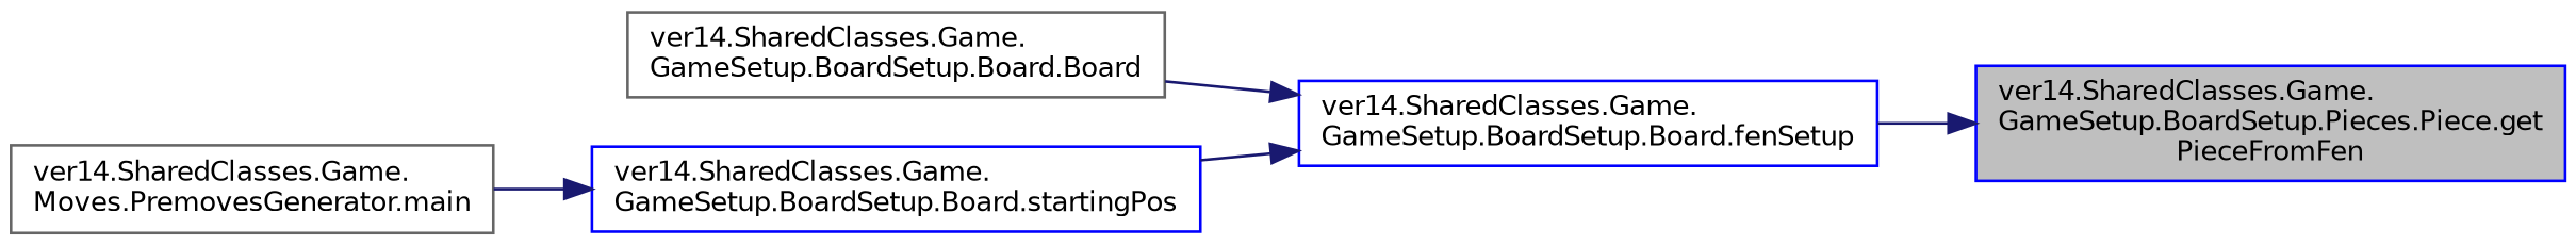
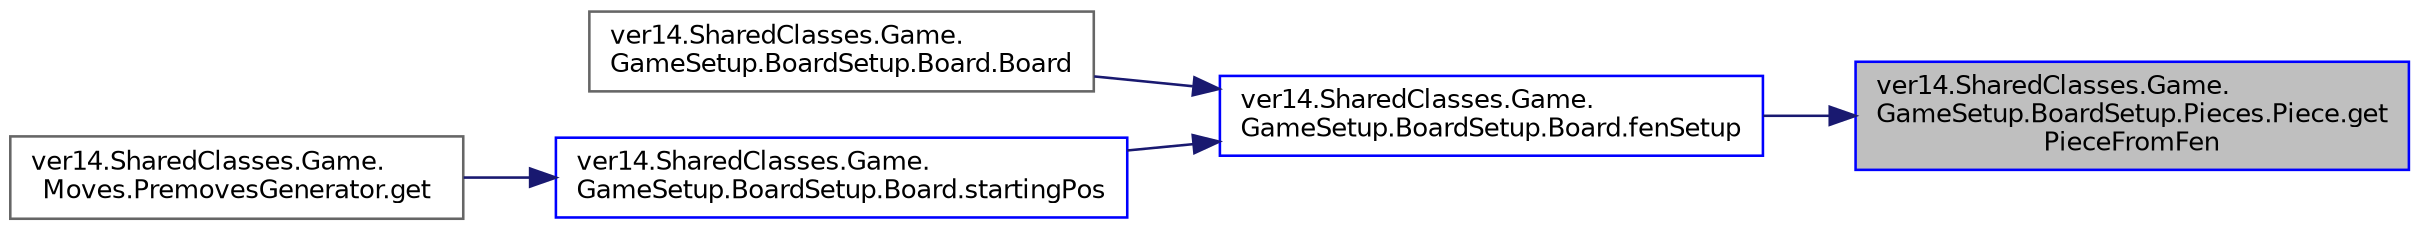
  digraph {
    rankdir=RL
    node [color=blue fillcolor=white fontname=Helvetica fontsize=10 shape=record style=filled]
    edge [color=midnightblue dir=back fontname=Helvetica fontsize=10 labelfontname=Helvetica labelfontsize=10 style=solid]
    n1 [fillcolor=grey75 fontcolor=black height=0.2 label="ver14.SharedClasses.Game.\lGameSetup.BoardSetup.Pieces.Piece.get\lPieceFromFen" width=0.4]
    n2 [height=0.2 label="ver14.SharedClasses.Game.\lGameSetup.BoardSetup.Board.fenSetup" width=0.4]
    n3 [color=gray40 height=0.2 label="ver14.SharedClasses.Game.\lGameSetup.BoardSetup.Board.Board" width=0.4]
    n4 [height=0.2 label="ver14.SharedClasses.Game.\lGameSetup.BoardSetup.Board.startingPos" width=0.4]
-   n5 [color=gray40 height=0.2 label="ver14.SharedClasses.Game.\lMoves.PremovesGenerator.main" width=0.4]
+   n5 [color=gray40 height=0.2 label="ver14.SharedClasses.Game.\lMoves.PremovesGenerator.get" width=0.4]
    n1 -> n2
    n2 -> n3
    n2 -> n4
    n4 -> n5
  }
